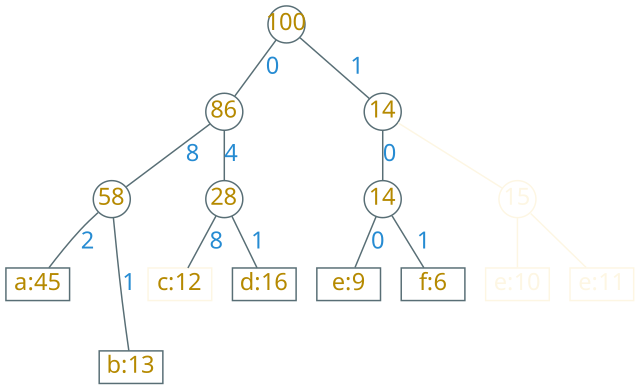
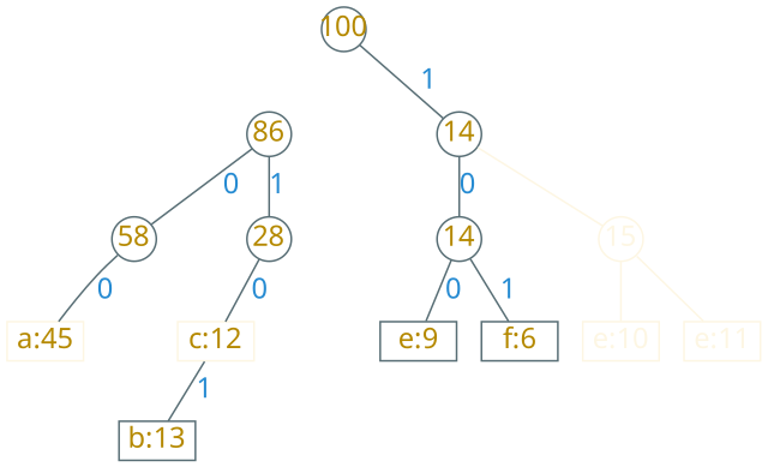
  digraph {
    nodesep=0.2
    rankdir=TB
    ranksep=0.2
    node [color="#586e75" fixedsize=true fontcolor="#b58900" fontname=LXGWWenKai fontsize=16 shape=box]
    edge [arrowhead=none color="#586e75" fontcolor="#268bd2" fontname=LXGWWenKai fontsize=16]
    100 [shape=circle width=0.35]
    86 [shape=circle width=0.35]
    14 [shape=circle width=0.35]
    58 [shape=circle width=0.35]
    28 [shape=circle width=0.35]
    n6 [label=14 shape=circle width=0.35]
    15 [color="#fdf6e3" fontcolor="#fdf6e3" shape=circle width=0.35]
-   "a:45" [height=0.3 width=0.6]
+   "a:45" [color="#fdf6e3" height=0.3 width=0.6]
    "b:13" [height=0.3 width=0.6]
    "c:12" [color="#fdf6e3" height=0.3 width=0.6]
-   "d:16" [height=0.3 width=0.6]
    "e:9" [height=0.3 width=0.6]
    n13 [height=0.3 label="f:6" width=0.6]
    "e:10" [color="#fdf6e3" fontcolor="#fdf6e3" height=0.3 width=0.6]
    "e:11" [color="#fdf6e3" fontcolor="#fdf6e3" height=0.3 width=0.6]
-   100 -> 86 [label=0]
    100 -> 14 [label=1]
-   86 -> 58 [label=8]
-   86 -> 28 [label=4]
+   86 -> 58 [label=0]
+   86 -> 28 [label=1]
    14 -> n6 [label=0]
    14 -> 15 [color="#fdf6e3"]
-   58 -> "a:45" [label=2]
-   58 -> "b:13" [label=1]
-   28 -> "c:12" [label=8]
-   28 -> "d:16" [label=1]
+   58 -> "a:45" [label=0]
+   "c:12" -> "b:13" [label=1]
+   28 -> "c:12" [label=0]
    n6 -> "e:9" [label=0]
    n6 -> n13 [label=1]
    15 -> "e:10" [color="#fdf6e3"]
    15 -> "e:11" [color="#fdf6e3"]
  }
